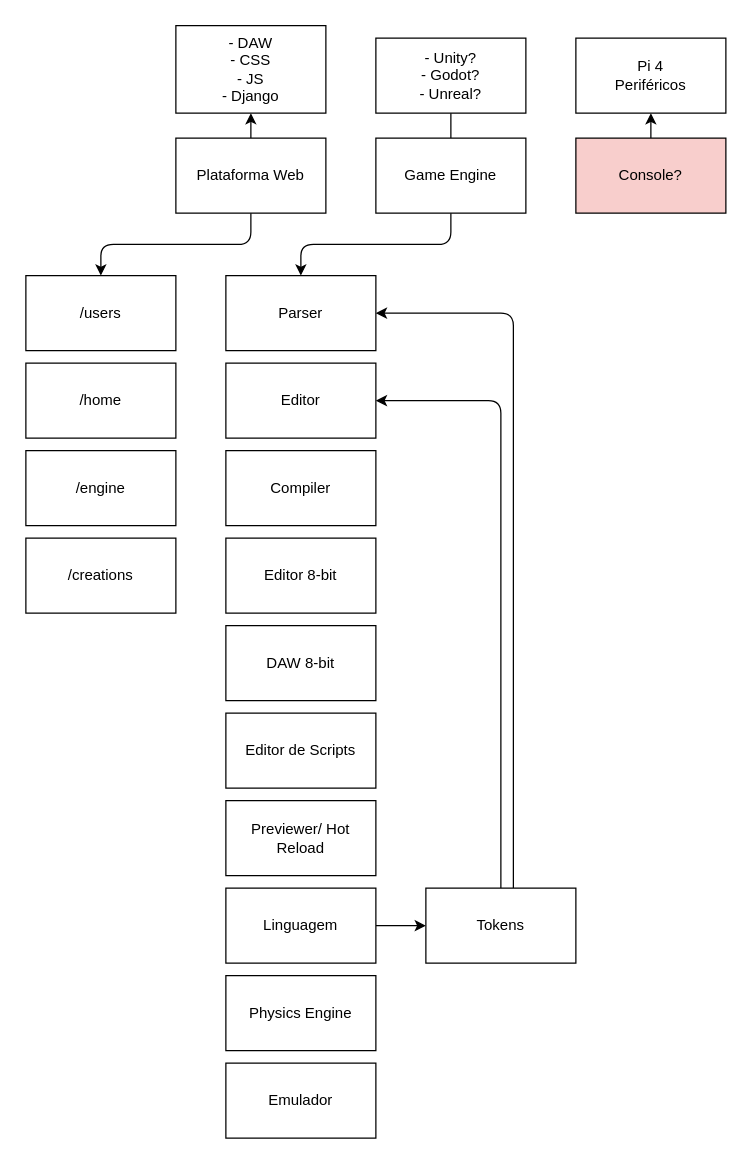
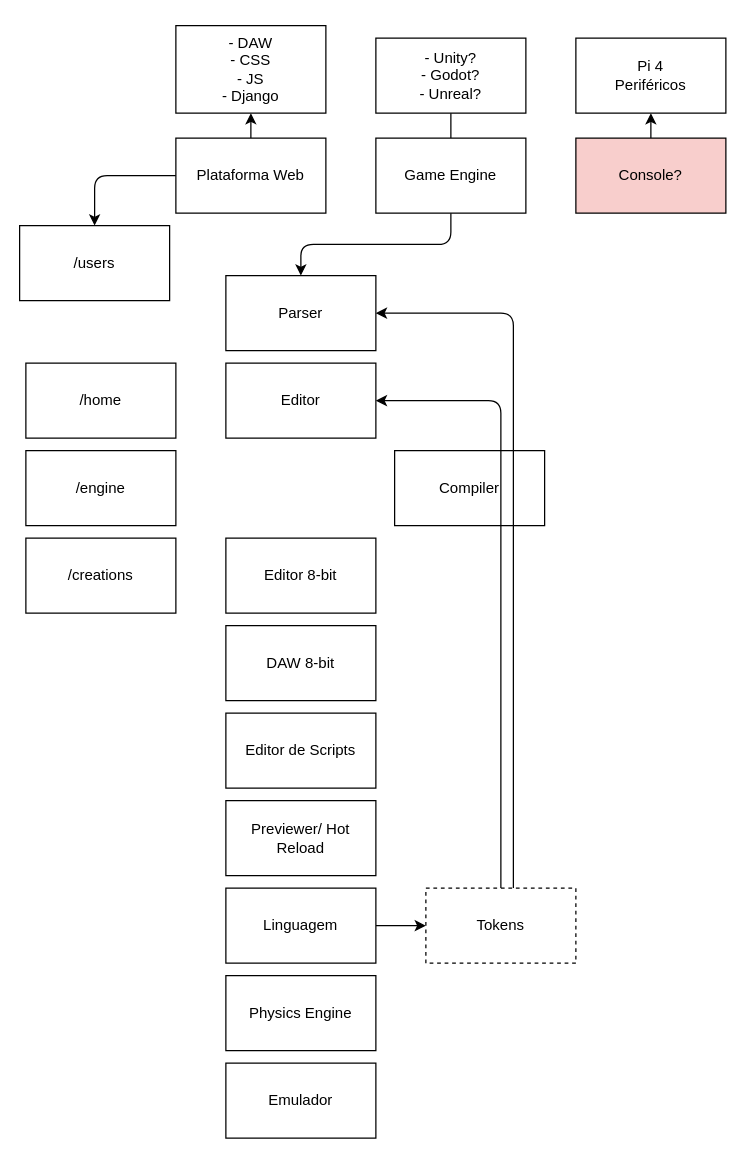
  <mxCell id="0" />
  <mxCell id="1" parent="0" />
  <mxCell id="2" style="edgeStyle=orthogonalEdgeStyle;html=1;" edge="1" parent="1" source="4" target="10"><mxGeometry relative="1" as="geometry" /></mxCell>
  <mxCell id="3" value="" style="edgeStyle=orthogonalEdgeStyle;html=1;" edge="1" parent="1" source="4" target="15"><mxGeometry relative="1" as="geometry" /></mxCell>
  <mxCell id="4" value="Plataforma Web" style="whiteSpace=wrap;html=1;" vertex="1" parent="1"><mxGeometry x="140" y="110" width="120" height="60" as="geometry" /></mxCell>
  <mxCell id="5" style="edgeStyle=orthogonalEdgeStyle;html=1;" edge="1" parent="1" source="7" target="14"><mxGeometry relative="1" as="geometry" /></mxCell>
  <mxCell id="6" value="" style="edgeStyle=orthogonalEdgeStyle;html=1;endArrow=none;" edge="1" parent="1" source="7" target="16"><mxGeometry relative="1" as="geometry" /></mxCell>
  <mxCell id="7" value="Game Engine" style="whiteSpace=wrap;html=1;" vertex="1" parent="1"><mxGeometry x="300" y="110" width="120" height="60" as="geometry" /></mxCell>
  <mxCell id="8" value="" style="edgeStyle=orthogonalEdgeStyle;html=1;" edge="1" parent="1" source="9" target="29"><mxGeometry relative="1" as="geometry" /></mxCell>
  <mxCell id="9" value="Console?" style="whiteSpace=wrap;html=1;fillColor=#f8cecc;" vertex="1" parent="1"><mxGeometry x="460" y="110" width="120" height="60" as="geometry" /></mxCell>
- <mxCell id="10" value="/users" style="whiteSpace=wrap;html=1;" vertex="1" parent="1"><mxGeometry x="20" y="220" width="120" height="60" as="geometry" /></mxCell>
+ <mxCell id="10" value="/users" style="whiteSpace=wrap;html=1;" vertex="1" parent="1"><mxGeometry x="15" y="180" width="120" height="60" as="geometry" /></mxCell>
  <mxCell id="11" value="/engine" style="whiteSpace=wrap;html=1;" vertex="1" parent="1"><mxGeometry x="20" y="360" width="120" height="60" as="geometry" /></mxCell>
  <mxCell id="12" value="/creations" style="whiteSpace=wrap;html=1;" vertex="1" parent="1"><mxGeometry x="20" y="430" width="120" height="60" as="geometry" /></mxCell>
  <mxCell id="13" value="/home" style="whiteSpace=wrap;html=1;" vertex="1" parent="1"><mxGeometry x="20" y="290" width="120" height="60" as="geometry" /></mxCell>
  <mxCell id="14" value="Parser" style="whiteSpace=wrap;html=1;" vertex="1" parent="1"><mxGeometry x="180" y="220" width="120" height="60" as="geometry" /></mxCell>
  <mxCell id="15" value="- DAW&lt;br&gt;- CSS&lt;br&gt;- JS&lt;br&gt;- Django" style="whiteSpace=wrap;html=1;" vertex="1" parent="1"><mxGeometry x="140" y="20" width="120" height="70" as="geometry" /></mxCell>
  <mxCell id="16" value="- Unity?&lt;br&gt;- Godot?&lt;br&gt;- Unreal?" style="whiteSpace=wrap;html=1;" vertex="1" parent="1"><mxGeometry x="300" y="30" width="120" height="60" as="geometry" /></mxCell>
  <mxCell id="17" value="Editor" style="whiteSpace=wrap;html=1;" vertex="1" parent="1"><mxGeometry x="180" y="290" width="120" height="60" as="geometry" /></mxCell>
- <mxCell id="18" value="Compiler" style="whiteSpace=wrap;html=1;" vertex="1" parent="1"><mxGeometry x="180" y="360" width="120" height="60" as="geometry" /></mxCell>
+ <mxCell id="18" value="Compiler" style="whiteSpace=wrap;html=1;" vertex="1" parent="1"><mxGeometry x="315" y="360" width="120" height="60" as="geometry" /></mxCell>
  <mxCell id="19" value="Editor 8-bit" style="whiteSpace=wrap;html=1;" vertex="1" parent="1"><mxGeometry x="180" y="430" width="120" height="60" as="geometry" /></mxCell>
  <mxCell id="20" value="DAW 8-bit" style="whiteSpace=wrap;html=1;" vertex="1" parent="1"><mxGeometry x="180" y="500" width="120" height="60" as="geometry" /></mxCell>
  <mxCell id="21" value="Editor de Scripts" style="whiteSpace=wrap;html=1;" vertex="1" parent="1"><mxGeometry x="180" y="570" width="120" height="60" as="geometry" /></mxCell>
  <mxCell id="22" value="Previewer/ Hot Reload" style="whiteSpace=wrap;html=1;" vertex="1" parent="1"><mxGeometry x="180" y="640" width="120" height="60" as="geometry" /></mxCell>
  <mxCell id="23" value="" style="edgeStyle=orthogonalEdgeStyle;html=1;" edge="1" parent="1" source="24" target="27"><mxGeometry relative="1" as="geometry" /></mxCell>
  <mxCell id="24" value="Linguagem" style="whiteSpace=wrap;html=1;" vertex="1" parent="1"><mxGeometry x="180" y="710" width="120" height="60" as="geometry" /></mxCell>
  <mxCell id="25" style="edgeStyle=orthogonalEdgeStyle;html=1;" edge="1" parent="1" source="27" target="17"><mxGeometry relative="1" as="geometry"><Array as="points"><mxPoint x="400" y="320" /></Array></mxGeometry></mxCell>
  <mxCell id="26" style="edgeStyle=orthogonalEdgeStyle;html=1;" edge="1" parent="1" source="27" target="14"><mxGeometry relative="1" as="geometry"><Array as="points"><mxPoint x="410" y="250" /></Array></mxGeometry></mxCell>
- <mxCell id="27" value="Tokens" style="whiteSpace=wrap;html=1;" vertex="1" parent="1"><mxGeometry x="340" y="710" width="120" height="60" as="geometry" /></mxCell>
+ <mxCell id="27" value="Tokens" style="whiteSpace=wrap;html=1;dashed=1;" vertex="1" parent="1"><mxGeometry x="340" y="710" width="120" height="60" as="geometry" /></mxCell>
  <mxCell id="28" value="Physics Engine" style="whiteSpace=wrap;html=1;" vertex="1" parent="1"><mxGeometry x="180" y="780" width="120" height="60" as="geometry" /></mxCell>
  <mxCell id="29" value="Pi 4&lt;br&gt;Periféricos" style="whiteSpace=wrap;html=1;" vertex="1" parent="1"><mxGeometry x="460" y="30" width="120" height="60" as="geometry" /></mxCell>
  <mxCell id="30" value="Emulador" style="whiteSpace=wrap;html=1;" vertex="1" parent="1"><mxGeometry x="180" y="850" width="120" height="60" as="geometry" /></mxCell>
